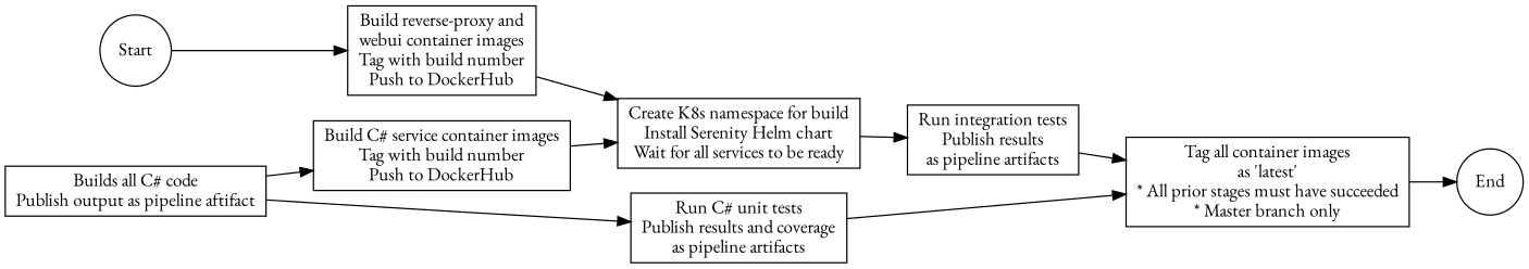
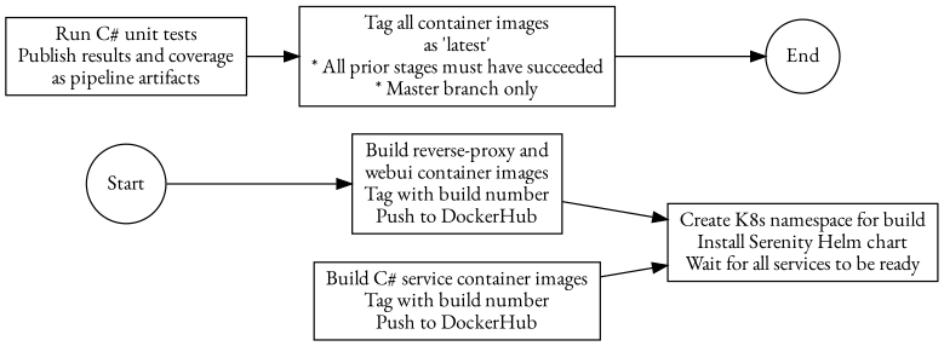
  digraph {
    fontname="EB Garamond"
    rankdir=LR
    node [fontname="EB Garamond" shape=record]
    edge [fontname="EB Garamond"]
    n1 [label=Start shape=circle]
    n2 [label="Build reverse-proxy and\nwebui container images\nTag with build number\nPush to DockerHub"]
-   n3 [label="Builds all C# code\nPublish output as pipeline aftifact"]
    n4 [label="Run C# unit tests\nPublish results and coverage\nas pipeline artifacts"]
    n5 [label="Build C# service container images\nTag with build number\nPush to DockerHub"]
    n6 [label="Create K8s namespace for build\nInstall Serenity Helm chart\nWait for all services to be ready"]
    n7 [label="Tag all container images\nas 'latest'\n* All prior stages must have succeeded\n* Master branch only"]
-   n8 [label="Run integration tests\nPublish results\nas pipeline artifacts"]
    n9 [label=End shape=circle]
    n1 -> n2
    n2 -> n6
-   n3 -> n4
-   n3 -> n5
    n4 -> n7
    n5 -> n6
-   n6 -> n8
    n7 -> n9
-   n8 -> n7
  }
